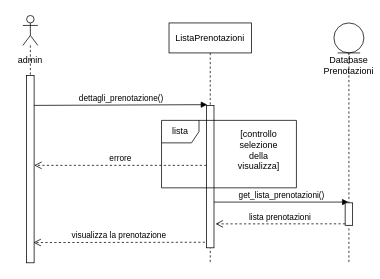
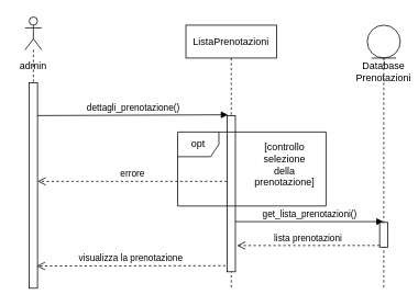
  <mxCell id="0" />
  <mxCell id="1" parent="0" />
  <mxCell id="2" value="" style="shape=umlLifeline;participant=umlActor;perimeter=lifelinePerimeter;whiteSpace=wrap;html=1;container=1;collapsible=0;recursiveResize=0;verticalAlign=top;spacingTop=36;outlineConnect=0;" parent="1" vertex="1"><mxGeometry x="30" y="20" width="20" height="90" as="geometry" /></mxCell>
  <mxCell id="3" value="" style="html=1;points=[];perimeter=orthogonalPerimeter;" parent="1" vertex="1"><mxGeometry x="35" y="100" width="10" height="250" as="geometry" /></mxCell>
  <mxCell id="4" value="admin" style="text;html=1;strokeColor=none;fillColor=none;align=center;verticalAlign=middle;whiteSpace=wrap;rounded=0;" parent="1" vertex="1"><mxGeometry x="20" y="70" width="40" height="20" as="geometry" /></mxCell>
  <mxCell id="5" value="&lt;div&gt;ListaPrenotazioni&lt;/div&gt;" style="shape=umlLifeline;perimeter=lifelinePerimeter;whiteSpace=wrap;html=1;container=1;collapsible=0;recursiveResize=0;outlineConnect=0;" parent="1" vertex="1"><mxGeometry x="225" y="30" width="110" height="320" as="geometry" /></mxCell>
  <mxCell id="6" value="" style="html=1;points=[];perimeter=orthogonalPerimeter;" parent="5" vertex="1"><mxGeometry x="50" y="110" width="10" height="190" as="geometry" /></mxCell>
  <mxCell id="7" value="dettagli_prenotazione()" style="html=1;verticalAlign=bottom;endArrow=block;" parent="1" edge="1"><mxGeometry width="80" relative="1" as="geometry"><mxPoint x="45" y="140" as="sourcePoint" /><mxPoint x="276" y="139" as="targetPoint" /></mxGeometry></mxCell>
  <mxCell id="8" value="errore" style="html=1;verticalAlign=bottom;endArrow=open;dashed=1;endSize=8;" parent="1" edge="1"><mxGeometry relative="1" as="geometry"><mxPoint x="275" y="220" as="sourcePoint" /><mxPoint x="45" y="220" as="targetPoint" /></mxGeometry></mxCell>
- <mxCell id="9" value="lista" style="shape=umlFrame;whiteSpace=wrap;html=1;width=50;height=30;" parent="1" vertex="1"><mxGeometry x="215" y="160" width="180" height="90" as="geometry" /></mxCell>
- <mxCell id="10" value="&lt;div&gt;[controllo&lt;/div&gt;&lt;div&gt; selezione della visualizza]&lt;/div&gt;" style="text;html=1;strokeColor=none;fillColor=none;align=center;verticalAlign=middle;whiteSpace=wrap;rounded=0;" parent="1" vertex="1"><mxGeometry x="325" y="190" width="40" height="20" as="geometry" /></mxCell>
+ <mxCell id="9" value="opt" style="shape=umlFrame;whiteSpace=wrap;html=1;width=50;height=30;" parent="1" vertex="1"><mxGeometry x="215" y="160" width="180" height="90" as="geometry" /></mxCell>
+ <mxCell id="10" value="&lt;div&gt;[controllo&lt;/div&gt;&lt;div&gt; selezione della prenotazione]&lt;/div&gt;" style="text;html=1;strokeColor=none;fillColor=none;align=center;verticalAlign=middle;whiteSpace=wrap;rounded=0;" parent="1" vertex="1"><mxGeometry x="325" y="190" width="40" height="20" as="geometry" /></mxCell>
  <mxCell id="11" value="&lt;div&gt;visualizza la prenotazione&lt;/div&gt;" style="html=1;verticalAlign=bottom;endArrow=open;dashed=1;endSize=8;exitX=-0.2;exitY=0.961;exitDx=0;exitDy=0;exitPerimeter=0;" parent="1" source="6" edge="1"><mxGeometry relative="1" as="geometry"><mxPoint x="125" y="270" as="sourcePoint" /><mxPoint x="44" y="323" as="targetPoint" /><Array as="points" /></mxGeometry></mxCell>
  <mxCell id="12" value="Database Prenotazioni&lt;br&gt;" style="shape=umlLifeline;participant=umlEntity;perimeter=lifelinePerimeter;whiteSpace=wrap;html=1;container=1;collapsible=0;recursiveResize=0;verticalAlign=top;spacingTop=36;outlineConnect=0;" vertex="1" parent="1"><mxGeometry x="445" y="30" width="40" height="320" as="geometry" /></mxCell>
  <mxCell id="13" value="get_lista_prenotazioni()" style="html=1;verticalAlign=bottom;startArrow=none;startFill=0;endArrow=block;startSize=8;exitX=1;exitY=0.679;exitDx=0;exitDy=0;exitPerimeter=0;" edge="1" parent="1" source="6" target="12"><mxGeometry width="60" relative="1" as="geometry"><mxPoint x="345" y="350" as="sourcePoint" /><mxPoint x="405" y="350" as="targetPoint" /></mxGeometry></mxCell>
  <mxCell id="14" value="" style="html=1;points=[];perimeter=orthogonalPerimeter;" vertex="1" parent="1"><mxGeometry x="460" y="270" width="10" height="30" as="geometry" /></mxCell>
  <mxCell id="15" value="lista prenotazioni" style="html=1;verticalAlign=bottom;endArrow=open;dashed=1;endSize=8;exitX=0;exitY=0.933;exitDx=0;exitDy=0;exitPerimeter=0;entryX=1.2;entryY=0.832;entryDx=0;entryDy=0;entryPerimeter=0;" edge="1" parent="1" source="14" target="6"><mxGeometry relative="1" as="geometry"><mxPoint x="415" y="350" as="sourcePoint" /><mxPoint x="335" y="350" as="targetPoint" /></mxGeometry></mxCell>
